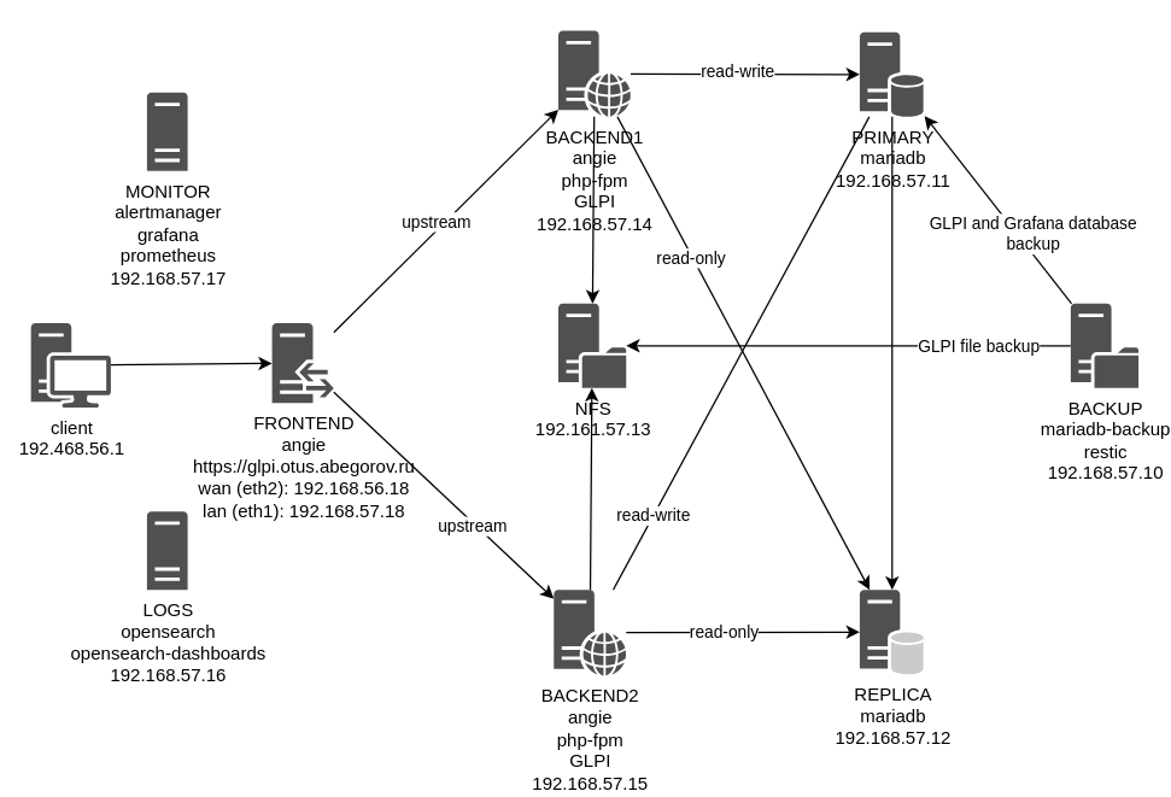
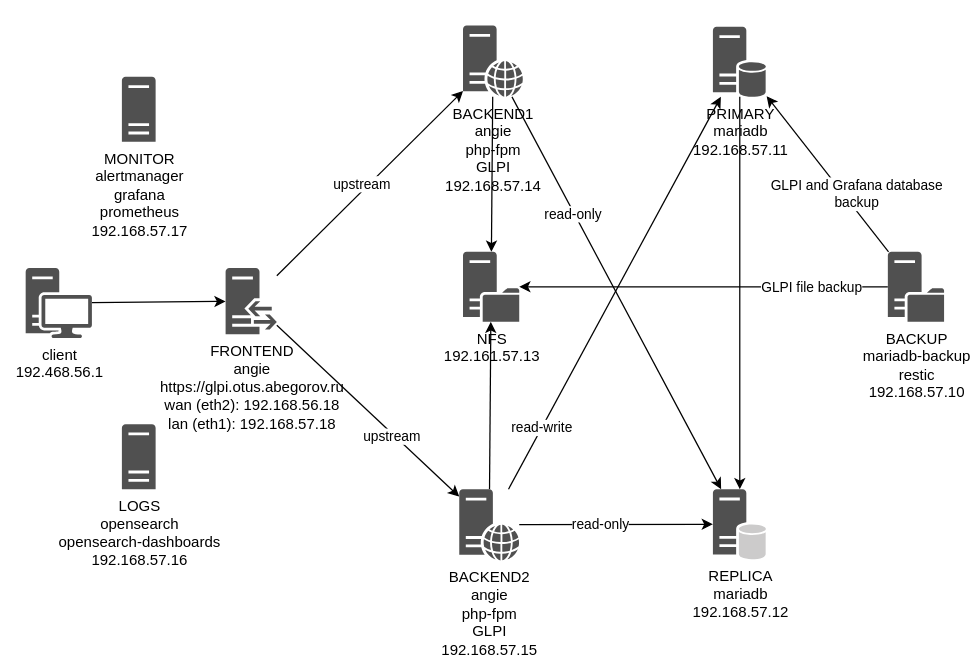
  <mxCell id="0" />
  <mxCell id="1" parent="0" />
  <mxCell id="2" style="edgeStyle=none;rounded=0;orthogonalLoop=1;jettySize=auto;html=1;" edge="1" parent="1" source="3" target="4"><mxGeometry relative="1" as="geometry" /></mxCell>
  <mxCell id="3" value="PRIMARY&lt;br&gt;mariadb&lt;br&gt;192.168.57.11" style="sketch=0;pointerEvents=1;shadow=0;dashed=0;html=1;strokeColor=none;fillColor=#505050;labelPosition=center;verticalLabelPosition=bottom;verticalAlign=top;outlineConnect=0;align=center;shape=mxgraph.office.servers.database_server;" vertex="1" parent="1"><mxGeometry x="570" y="21" width="43" height="56" as="geometry" /></mxCell>
  <mxCell id="4" value="REPLICA&lt;br&gt;mariadb&lt;br&gt;192.168.57.12" style="sketch=0;pointerEvents=1;shadow=0;dashed=0;html=1;strokeColor=none;fillColor=#505050;labelPosition=center;verticalLabelPosition=bottom;verticalAlign=top;outlineConnect=0;align=center;shape=mxgraph.office.servers.database_server_ghosted;" vertex="1" parent="1"><mxGeometry x="570" y="391" width="43" height="56" as="geometry" /></mxCell>
  <mxCell id="5" style="edgeStyle=none;rounded=0;orthogonalLoop=1;jettySize=auto;html=1;" edge="1" parent="1" source="21" target="26"><mxGeometry relative="1" as="geometry"><mxPoint x="388.047" y="73.5" as="targetPoint" /></mxGeometry></mxCell>
  <mxCell id="6" value="upstream" style="edgeLabel;html=1;align=center;verticalAlign=middle;resizable=0;points=[];" vertex="1" connectable="0" parent="5"><mxGeometry x="-0.056" y="5" relative="1" as="geometry"><mxPoint x="1" as="offset" /></mxGeometry></mxCell>
  <mxCell id="7" style="edgeStyle=none;rounded=0;orthogonalLoop=1;jettySize=auto;html=1;" edge="1" parent="1" source="21" target="29"><mxGeometry relative="1" as="geometry"><mxPoint x="370" y="387.663" as="targetPoint" /></mxGeometry></mxCell>
  <mxCell id="8" value="upstream" style="edgeLabel;html=1;align=center;verticalAlign=middle;resizable=0;points=[];" vertex="1" connectable="0" parent="7"><mxGeometry x="0.267" y="-2" relative="1" as="geometry"><mxPoint as="offset" /></mxGeometry></mxCell>
- <mxCell id="9" style="edgeStyle=none;rounded=0;orthogonalLoop=1;jettySize=auto;html=1;" edge="1" parent="1" source="26" target="3"><mxGeometry relative="1" as="geometry"><mxPoint x="443.5" y="49.542" as="sourcePoint" /></mxGeometry></mxCell>
- <mxCell id="10" value="read-write" style="edgeLabel;html=1;align=center;verticalAlign=middle;resizable=0;points=[];" vertex="1" connectable="0" parent="9"><mxGeometry x="-0.079" y="2" relative="1" as="geometry"><mxPoint as="offset" /></mxGeometry></mxCell>
  <mxCell id="11" style="edgeStyle=none;rounded=0;orthogonalLoop=1;jettySize=auto;html=1;" edge="1" parent="1" source="26" target="15"><mxGeometry relative="1" as="geometry"><mxPoint x="412.393" y="73.5" as="sourcePoint" /></mxGeometry></mxCell>
  <mxCell id="12" style="edgeStyle=none;rounded=0;orthogonalLoop=1;jettySize=auto;html=1;" edge="1" parent="1" source="29" target="4"><mxGeometry relative="1" as="geometry"><mxPoint x="418" y="408.534" as="sourcePoint" /></mxGeometry></mxCell>
  <mxCell id="13" value="read-only" style="edgeLabel;html=1;align=center;verticalAlign=middle;resizable=0;points=[];" vertex="1" connectable="0" parent="12"><mxGeometry x="-0.163" y="1" relative="1" as="geometry"><mxPoint as="offset" /></mxGeometry></mxCell>
  <mxCell id="14" style="edgeStyle=none;rounded=0;orthogonalLoop=1;jettySize=auto;html=1;" edge="1" parent="1" source="29" target="15"><mxGeometry relative="1" as="geometry"><mxPoint x="394.238" y="380" as="sourcePoint" /></mxGeometry></mxCell>
  <mxCell id="15" value="NFS&lt;br&gt;192.161.57.13" style="sketch=0;pointerEvents=1;shadow=0;dashed=0;html=1;strokeColor=none;fillColor=#505050;labelPosition=center;verticalLabelPosition=bottom;verticalAlign=top;outlineConnect=0;align=center;shape=mxgraph.office.servers.file_server;" vertex="1" parent="1"><mxGeometry x="370" y="201" width="45" height="56" as="geometry" /></mxCell>
  <mxCell id="16" style="edgeStyle=none;rounded=0;orthogonalLoop=1;jettySize=auto;html=1;" edge="1" parent="1" source="20" target="3"><mxGeometry relative="1" as="geometry" /></mxCell>
  <mxCell id="17" value="GLPI and Grafana database&lt;br&gt;backup" style="edgeLabel;html=1;align=center;verticalAlign=middle;resizable=0;points=[];" vertex="1" connectable="0" parent="16"><mxGeometry x="-0.223" y="3" relative="1" as="geometry"><mxPoint x="14" as="offset" /></mxGeometry></mxCell>
  <mxCell id="18" style="edgeStyle=none;rounded=0;orthogonalLoop=1;jettySize=auto;html=1;" edge="1" parent="1" source="20" target="15"><mxGeometry relative="1" as="geometry" /></mxCell>
  <mxCell id="19" value="GLPI file backup" style="edgeLabel;html=1;align=center;verticalAlign=middle;resizable=0;points=[];" vertex="1" connectable="0" parent="18"><mxGeometry x="-0.42" relative="1" as="geometry"><mxPoint x="24" as="offset" /></mxGeometry></mxCell>
  <mxCell id="20" value="BACKUP&lt;br&gt;mariadb-backup&lt;br&gt;restic&lt;br&gt;192.168.57.10" style="sketch=0;pointerEvents=1;shadow=0;dashed=0;html=1;strokeColor=none;fillColor=#505050;labelPosition=center;verticalLabelPosition=bottom;verticalAlign=top;outlineConnect=0;align=center;shape=mxgraph.office.servers.file_server;" vertex="1" parent="1"><mxGeometry x="710" y="201" width="45" height="56" as="geometry" /></mxCell>
  <mxCell id="21" value="&lt;div&gt;FRONTEND&lt;br&gt;angie&lt;br&gt;https://glpi.otus.abegorov.ru&lt;br&gt;wan (eth2): 192.168.56.18&lt;br&gt;lan (eth1): 192.168.57.18&lt;/div&gt;" style="sketch=0;pointerEvents=1;shadow=0;dashed=0;html=1;strokeColor=none;fillColor=#505050;labelPosition=center;verticalLabelPosition=bottom;verticalAlign=top;outlineConnect=0;align=center;shape=mxgraph.office.servers.reverse_proxy;" vertex="1" parent="1"><mxGeometry x="180" y="214" width="41" height="53" as="geometry" /></mxCell>
  <mxCell id="22" style="edgeStyle=none;rounded=0;orthogonalLoop=1;jettySize=auto;html=1;" edge="1" parent="1" source="23" target="21"><mxGeometry relative="1" as="geometry" /></mxCell>
  <mxCell id="23" value="client&lt;br&gt;192.468.56.1" style="sketch=0;pointerEvents=1;shadow=0;dashed=0;html=1;strokeColor=none;fillColor=#505050;labelPosition=center;verticalLabelPosition=bottom;verticalAlign=top;outlineConnect=0;align=center;shape=mxgraph.office.devices.workstation;" vertex="1" parent="1"><mxGeometry x="20" y="214" width="53" height="56" as="geometry" /></mxCell>
  <mxCell id="24" style="edgeStyle=none;rounded=0;orthogonalLoop=1;jettySize=auto;html=1;" edge="1" parent="1" source="26" target="4"><mxGeometry relative="1" as="geometry" /></mxCell>
  <mxCell id="25" value="read-only" style="edgeLabel;html=1;align=center;verticalAlign=middle;resizable=0;points=[];" vertex="1" connectable="0" parent="24"><mxGeometry x="-0.412" y="-1" relative="1" as="geometry"><mxPoint as="offset" /></mxGeometry></mxCell>
  <mxCell id="26" value="BACKEND1&lt;br&gt;angie&lt;br&gt;php-fpm&lt;br&gt;GLPI&lt;br&gt;192.168.57.14" style="sketch=0;pointerEvents=1;shadow=0;dashed=0;html=1;strokeColor=none;fillColor=#505050;labelPosition=center;verticalLabelPosition=bottom;verticalAlign=top;outlineConnect=0;align=center;shape=mxgraph.office.servers.web_server;" vertex="1" parent="1"><mxGeometry x="370" y="20" width="48" height="57" as="geometry" /></mxCell>
- <mxCell id="27" style="edgeStyle=none;rounded=0;orthogonalLoop=1;jettySize=auto;html=1;endArrow=none;" edge="1" parent="1" source="29" target="3"><mxGeometry relative="1" as="geometry" /></mxCell>
+ <mxCell id="27" style="edgeStyle=none;rounded=0;orthogonalLoop=1;jettySize=auto;html=1;" edge="1" parent="1" source="29" target="3"><mxGeometry relative="1" as="geometry" /></mxCell>
  <mxCell id="28" value="read-write" style="edgeLabel;html=1;align=center;verticalAlign=middle;resizable=0;points=[];" vertex="1" connectable="0" parent="27"><mxGeometry x="-0.684" y="1" relative="1" as="geometry"><mxPoint as="offset" /></mxGeometry></mxCell>
  <mxCell id="29" value="BACKEND2&lt;br&gt;angie&lt;br&gt;php-fpm&lt;br&gt;GLPI&lt;br&gt;192.168.57.15" style="sketch=0;pointerEvents=1;shadow=0;dashed=0;html=1;strokeColor=none;fillColor=#505050;labelPosition=center;verticalLabelPosition=bottom;verticalAlign=top;outlineConnect=0;align=center;shape=mxgraph.office.servers.web_server;" vertex="1" parent="1"><mxGeometry x="367" y="391" width="48" height="57" as="geometry" /></mxCell>
  <mxCell id="30" value="MONITOR&lt;br&gt;alertmanager&lt;div&gt;grafana&lt;br&gt;prometheus&lt;br&gt;192.168.57.17&lt;br&gt;&lt;/div&gt;" style="sketch=0;pointerEvents=1;shadow=0;dashed=0;html=1;strokeColor=none;fillColor=#505050;labelPosition=center;verticalLabelPosition=bottom;verticalAlign=top;outlineConnect=0;align=center;shape=mxgraph.office.servers.server_generic;" vertex="1" parent="1"><mxGeometry x="97" y="61" width="27" height="52" as="geometry" /></mxCell>
  <mxCell id="31" value="LOGS&lt;br&gt;opensearch&lt;br&gt;opensearch-dashboards&lt;br&gt;192.168.57.16" style="sketch=0;pointerEvents=1;shadow=0;dashed=0;html=1;strokeColor=none;fillColor=#505050;labelPosition=center;verticalLabelPosition=bottom;verticalAlign=top;outlineConnect=0;align=center;shape=mxgraph.office.servers.server_generic;" vertex="1" parent="1"><mxGeometry x="97" y="339" width="27" height="52" as="geometry" /></mxCell>
